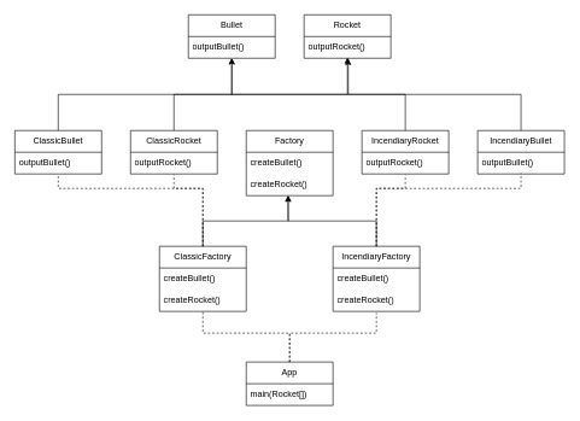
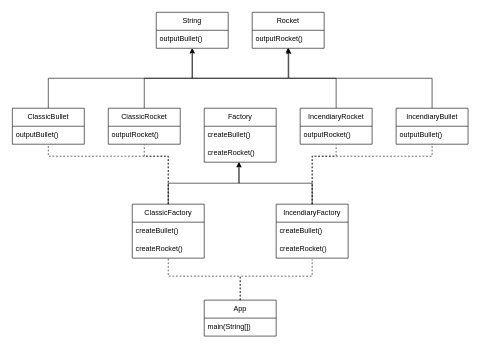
  <mxCell id="0" />
  <mxCell id="1" parent="0" />
- <mxCell id="2" value="Bullet" style="swimlane;fontStyle=0;childLayout=stackLayout;horizontal=1;startSize=30;horizontalStack=0;resizeParent=1;resizeParentMax=0;resizeLast=0;collapsible=1;marginBottom=0;whiteSpace=wrap;html=1;" vertex="1" parent="1"><mxGeometry x="260" y="20" width="120" height="60" as="geometry" /></mxCell>
+ <mxCell id="2" value="String" style="swimlane;fontStyle=0;childLayout=stackLayout;horizontal=1;startSize=30;horizontalStack=0;resizeParent=1;resizeParentMax=0;resizeLast=0;collapsible=1;marginBottom=0;whiteSpace=wrap;html=1;" vertex="1" parent="1"><mxGeometry x="260" y="20" width="120" height="60" as="geometry" /></mxCell>
  <mxCell id="3" value="outputBullet()" style="text;strokeColor=none;fillColor=none;align=left;verticalAlign=middle;spacingLeft=4;spacingRight=4;overflow=hidden;points=[[0,0.5],[1,0.5]];portConstraint=eastwest;rotatable=0;whiteSpace=wrap;html=1;" vertex="1" parent="2"><mxGeometry y="30" width="120" height="30" as="geometry" /></mxCell>
  <mxCell id="4" value="Rocket" style="swimlane;fontStyle=0;childLayout=stackLayout;horizontal=1;startSize=30;horizontalStack=0;resizeParent=1;resizeParentMax=0;resizeLast=0;collapsible=1;marginBottom=0;whiteSpace=wrap;html=1;" vertex="1" parent="1"><mxGeometry x="420" y="20" width="120" height="60" as="geometry" /></mxCell>
  <mxCell id="5" value="outputRocket()" style="text;strokeColor=none;fillColor=none;align=left;verticalAlign=middle;spacingLeft=4;spacingRight=4;overflow=hidden;points=[[0,0.5],[1,0.5]];portConstraint=eastwest;rotatable=0;whiteSpace=wrap;html=1;" vertex="1" parent="4"><mxGeometry y="30" width="120" height="30" as="geometry" /></mxCell>
  <mxCell id="6" style="edgeStyle=orthogonalEdgeStyle;rounded=0;orthogonalLoop=1;jettySize=auto;html=1;exitX=0.5;exitY=0;exitDx=0;exitDy=0;entryX=0.5;entryY=1;entryDx=0;entryDy=0;entryPerimeter=0;" edge="1" parent="1" source="7" target="3"><mxGeometry relative="1" as="geometry" /></mxCell>
  <mxCell id="7" value="ClassicBullet" style="swimlane;fontStyle=0;childLayout=stackLayout;horizontal=1;startSize=30;horizontalStack=0;resizeParent=1;resizeParentMax=0;resizeLast=0;collapsible=1;marginBottom=0;whiteSpace=wrap;html=1;" vertex="1" parent="1"><mxGeometry x="20" y="180" width="120" height="60" as="geometry" /></mxCell>
  <mxCell id="8" value="outputBullet()" style="text;strokeColor=none;fillColor=none;align=left;verticalAlign=middle;spacingLeft=4;spacingRight=4;overflow=hidden;points=[[0,0.5],[1,0.5]];portConstraint=eastwest;rotatable=0;whiteSpace=wrap;html=1;" vertex="1" parent="7"><mxGeometry y="30" width="120" height="30" as="geometry" /></mxCell>
  <mxCell id="9" style="edgeStyle=orthogonalEdgeStyle;rounded=0;orthogonalLoop=1;jettySize=auto;html=1;exitX=0.5;exitY=0;exitDx=0;exitDy=0;entryX=0.5;entryY=1;entryDx=0;entryDy=0;entryPerimeter=0;" edge="1" parent="1" source="10" target="3"><mxGeometry relative="1" as="geometry" /></mxCell>
  <mxCell id="10" value="IncendiaryBullet" style="swimlane;fontStyle=0;childLayout=stackLayout;horizontal=1;startSize=30;horizontalStack=0;resizeParent=1;resizeParentMax=0;resizeLast=0;collapsible=1;marginBottom=0;whiteSpace=wrap;html=1;" vertex="1" parent="1"><mxGeometry x="660" y="180" width="120" height="60" as="geometry" /></mxCell>
  <mxCell id="11" value="outputBullet()" style="text;strokeColor=none;fillColor=none;align=left;verticalAlign=middle;spacingLeft=4;spacingRight=4;overflow=hidden;points=[[0,0.5],[1,0.5]];portConstraint=eastwest;rotatable=0;whiteSpace=wrap;html=1;" vertex="1" parent="10"><mxGeometry y="30" width="120" height="30" as="geometry" /></mxCell>
  <mxCell id="12" style="edgeStyle=orthogonalEdgeStyle;rounded=0;orthogonalLoop=1;jettySize=auto;html=1;exitX=0.5;exitY=0;exitDx=0;exitDy=0;entryX=0.508;entryY=1.033;entryDx=0;entryDy=0;entryPerimeter=0;" edge="1" parent="1" source="13" target="5"><mxGeometry relative="1" as="geometry" /></mxCell>
  <mxCell id="13" value="IncendiaryRocket" style="swimlane;fontStyle=0;childLayout=stackLayout;horizontal=1;startSize=30;horizontalStack=0;resizeParent=1;resizeParentMax=0;resizeLast=0;collapsible=1;marginBottom=0;whiteSpace=wrap;html=1;" vertex="1" parent="1"><mxGeometry x="500" y="180" width="120" height="60" as="geometry" /></mxCell>
  <mxCell id="14" value="outputRocket()" style="text;strokeColor=none;fillColor=none;align=left;verticalAlign=middle;spacingLeft=4;spacingRight=4;overflow=hidden;points=[[0,0.5],[1,0.5]];portConstraint=eastwest;rotatable=0;whiteSpace=wrap;html=1;" vertex="1" parent="13"><mxGeometry y="30" width="120" height="30" as="geometry" /></mxCell>
  <mxCell id="15" style="edgeStyle=orthogonalEdgeStyle;rounded=0;orthogonalLoop=1;jettySize=auto;html=1;exitX=0.5;exitY=0;exitDx=0;exitDy=0;entryX=0.5;entryY=0.967;entryDx=0;entryDy=0;entryPerimeter=0;" edge="1" parent="1" source="16" target="5"><mxGeometry relative="1" as="geometry" /></mxCell>
  <mxCell id="16" value="ClassicRocket" style="swimlane;fontStyle=0;childLayout=stackLayout;horizontal=1;startSize=30;horizontalStack=0;resizeParent=1;resizeParentMax=0;resizeLast=0;collapsible=1;marginBottom=0;whiteSpace=wrap;html=1;" vertex="1" parent="1"><mxGeometry x="180" y="180" width="120" height="60" as="geometry" /></mxCell>
  <mxCell id="17" value="outputRocket()" style="text;strokeColor=none;fillColor=none;align=left;verticalAlign=middle;spacingLeft=4;spacingRight=4;overflow=hidden;points=[[0,0.5],[1,0.5]];portConstraint=eastwest;rotatable=0;whiteSpace=wrap;html=1;" vertex="1" parent="16"><mxGeometry y="30" width="120" height="30" as="geometry" /></mxCell>
  <mxCell id="18" value="Factory" style="swimlane;fontStyle=0;childLayout=stackLayout;horizontal=1;startSize=30;horizontalStack=0;resizeParent=1;resizeParentMax=0;resizeLast=0;collapsible=1;marginBottom=0;whiteSpace=wrap;html=1;" vertex="1" parent="1"><mxGeometry x="340" y="180" width="120" height="90" as="geometry" /></mxCell>
  <mxCell id="19" value="createBullet()" style="text;strokeColor=none;fillColor=none;align=left;verticalAlign=middle;spacingLeft=4;spacingRight=4;overflow=hidden;points=[[0,0.5],[1,0.5]];portConstraint=eastwest;rotatable=0;whiteSpace=wrap;html=1;" vertex="1" parent="18"><mxGeometry y="30" width="120" height="30" as="geometry" /></mxCell>
  <mxCell id="20" value="createRocket()" style="text;strokeColor=none;fillColor=none;align=left;verticalAlign=middle;spacingLeft=4;spacingRight=4;overflow=hidden;points=[[0,0.5],[1,0.5]];portConstraint=eastwest;rotatable=0;whiteSpace=wrap;html=1;" vertex="1" parent="18"><mxGeometry y="60" width="120" height="30" as="geometry" /></mxCell>
  <mxCell id="21" style="edgeStyle=orthogonalEdgeStyle;rounded=0;orthogonalLoop=1;jettySize=auto;html=1;exitX=0.5;exitY=0;exitDx=0;exitDy=0;entryX=0.483;entryY=1;entryDx=0;entryDy=0;entryPerimeter=0;" edge="1" parent="1" source="22" target="20"><mxGeometry relative="1" as="geometry" /></mxCell>
  <mxCell id="22" value="ClassicFactory" style="swimlane;fontStyle=0;childLayout=stackLayout;horizontal=1;startSize=30;horizontalStack=0;resizeParent=1;resizeParentMax=0;resizeLast=0;collapsible=1;marginBottom=0;whiteSpace=wrap;html=1;" vertex="1" parent="1"><mxGeometry x="220" y="340" width="120" height="90" as="geometry" /></mxCell>
  <mxCell id="23" value="createBullet()" style="text;strokeColor=none;fillColor=none;align=left;verticalAlign=middle;spacingLeft=4;spacingRight=4;overflow=hidden;points=[[0,0.5],[1,0.5]];portConstraint=eastwest;rotatable=0;whiteSpace=wrap;html=1;" vertex="1" parent="22"><mxGeometry y="30" width="120" height="30" as="geometry" /></mxCell>
  <mxCell id="24" value="createRocket()" style="text;strokeColor=none;fillColor=none;align=left;verticalAlign=middle;spacingLeft=4;spacingRight=4;overflow=hidden;points=[[0,0.5],[1,0.5]];portConstraint=eastwest;rotatable=0;whiteSpace=wrap;html=1;" vertex="1" parent="22"><mxGeometry y="60" width="120" height="30" as="geometry" /></mxCell>
  <mxCell id="25" style="edgeStyle=orthogonalEdgeStyle;rounded=0;orthogonalLoop=1;jettySize=auto;html=1;exitX=0.5;exitY=0;exitDx=0;exitDy=0;entryX=0.483;entryY=1;entryDx=0;entryDy=0;entryPerimeter=0;" edge="1" parent="1" source="26" target="20"><mxGeometry relative="1" as="geometry" /></mxCell>
  <mxCell id="26" value="IncendiaryFactory" style="swimlane;fontStyle=0;childLayout=stackLayout;horizontal=1;startSize=30;horizontalStack=0;resizeParent=1;resizeParentMax=0;resizeLast=0;collapsible=1;marginBottom=0;whiteSpace=wrap;html=1;" vertex="1" parent="1"><mxGeometry x="460" y="340" width="120" height="90" as="geometry" /></mxCell>
  <mxCell id="27" value="createBullet()" style="text;strokeColor=none;fillColor=none;align=left;verticalAlign=middle;spacingLeft=4;spacingRight=4;overflow=hidden;points=[[0,0.5],[1,0.5]];portConstraint=eastwest;rotatable=0;whiteSpace=wrap;html=1;" vertex="1" parent="26"><mxGeometry y="30" width="120" height="30" as="geometry" /></mxCell>
  <mxCell id="28" value="createRocket()" style="text;strokeColor=none;fillColor=none;align=left;verticalAlign=middle;spacingLeft=4;spacingRight=4;overflow=hidden;points=[[0,0.5],[1,0.5]];portConstraint=eastwest;rotatable=0;whiteSpace=wrap;html=1;" vertex="1" parent="26"><mxGeometry y="60" width="120" height="30" as="geometry" /></mxCell>
  <mxCell id="29" value="App" style="swimlane;fontStyle=0;childLayout=stackLayout;horizontal=1;startSize=30;horizontalStack=0;resizeParent=1;resizeParentMax=0;resizeLast=0;collapsible=1;marginBottom=0;whiteSpace=wrap;html=1;" vertex="1" parent="1"><mxGeometry x="340" y="500" width="120" height="60" as="geometry" /></mxCell>
- <mxCell id="30" value="main(Rocket[])" style="text;strokeColor=none;fillColor=none;align=left;verticalAlign=middle;spacingLeft=4;spacingRight=4;overflow=hidden;points=[[0,0.5],[1,0.5]];portConstraint=eastwest;rotatable=0;whiteSpace=wrap;html=1;" vertex="1" parent="29"><mxGeometry y="30" width="120" height="30" as="geometry" /></mxCell>
+ <mxCell id="30" value="main(String[])" style="text;strokeColor=none;fillColor=none;align=left;verticalAlign=middle;spacingLeft=4;spacingRight=4;overflow=hidden;points=[[0,0.5],[1,0.5]];portConstraint=eastwest;rotatable=0;whiteSpace=wrap;html=1;" vertex="1" parent="29"><mxGeometry y="30" width="120" height="30" as="geometry" /></mxCell>
  <mxCell id="31" value="" style="endArrow=none;dashed=1;html=1;rounded=0;exitX=0.5;exitY=0;exitDx=0;exitDy=0;entryX=0.5;entryY=1.067;entryDx=0;entryDy=0;entryPerimeter=0;" edge="1" parent="1" source="29" target="28"><mxGeometry width="50" height="50" relative="1" as="geometry"><mxPoint x="370" y="360" as="sourcePoint" /><mxPoint x="420" y="310" as="targetPoint" /><Array as="points"><mxPoint x="400" y="460" /><mxPoint x="520" y="460" /></Array></mxGeometry></mxCell>
  <mxCell id="32" value="" style="endArrow=none;dashed=1;html=1;rounded=0;exitX=0.5;exitY=0;exitDx=0;exitDy=0;entryX=0.5;entryY=1;entryDx=0;entryDy=0;entryPerimeter=0;" edge="1" parent="1" source="29" target="24"><mxGeometry width="50" height="50" relative="1" as="geometry"><mxPoint x="410" y="510" as="sourcePoint" /><mxPoint x="530" y="442.01" as="targetPoint" /><Array as="points"><mxPoint x="400" y="460" /><mxPoint x="280" y="460" /></Array></mxGeometry></mxCell>
  <mxCell id="33" value="" style="endArrow=none;dashed=1;html=1;rounded=0;exitX=0.5;exitY=0;exitDx=0;exitDy=0;entryX=0.5;entryY=1.033;entryDx=0;entryDy=0;entryPerimeter=0;" edge="1" parent="1" source="22" target="17"><mxGeometry width="50" height="50" relative="1" as="geometry"><mxPoint x="410" y="510" as="sourcePoint" /><mxPoint x="290" y="440" as="targetPoint" /><Array as="points"><mxPoint x="280" y="260" /><mxPoint x="240" y="260" /></Array></mxGeometry></mxCell>
  <mxCell id="34" value="" style="endArrow=none;dashed=1;html=1;rounded=0;exitX=0.5;exitY=0;exitDx=0;exitDy=0;entryX=0.5;entryY=1.067;entryDx=0;entryDy=0;entryPerimeter=0;" edge="1" parent="1" source="22" target="8"><mxGeometry width="50" height="50" relative="1" as="geometry"><mxPoint x="290" y="350" as="sourcePoint" /><mxPoint x="250" y="250.99" as="targetPoint" /><Array as="points"><mxPoint x="280" y="260" /><mxPoint x="80" y="260" /></Array></mxGeometry></mxCell>
  <mxCell id="35" value="" style="endArrow=none;dashed=1;html=1;rounded=0;exitX=0.5;exitY=0;exitDx=0;exitDy=0;entryX=0.5;entryY=1.033;entryDx=0;entryDy=0;entryPerimeter=0;" edge="1" parent="1" source="26" target="14"><mxGeometry width="50" height="50" relative="1" as="geometry"><mxPoint x="290" y="350" as="sourcePoint" /><mxPoint x="90" y="252.01" as="targetPoint" /><Array as="points"><mxPoint x="520" y="260" /><mxPoint x="560" y="260" /></Array></mxGeometry></mxCell>
  <mxCell id="36" value="" style="endArrow=none;dashed=1;html=1;rounded=0;entryX=0.5;entryY=0.967;entryDx=0;entryDy=0;entryPerimeter=0;" edge="1" parent="1" target="11"><mxGeometry width="50" height="50" relative="1" as="geometry"><mxPoint x="520" y="340" as="sourcePoint" /><mxPoint x="570" y="250.99" as="targetPoint" /><Array as="points"><mxPoint x="520" y="260" /><mxPoint x="720" y="260" /></Array></mxGeometry></mxCell>
